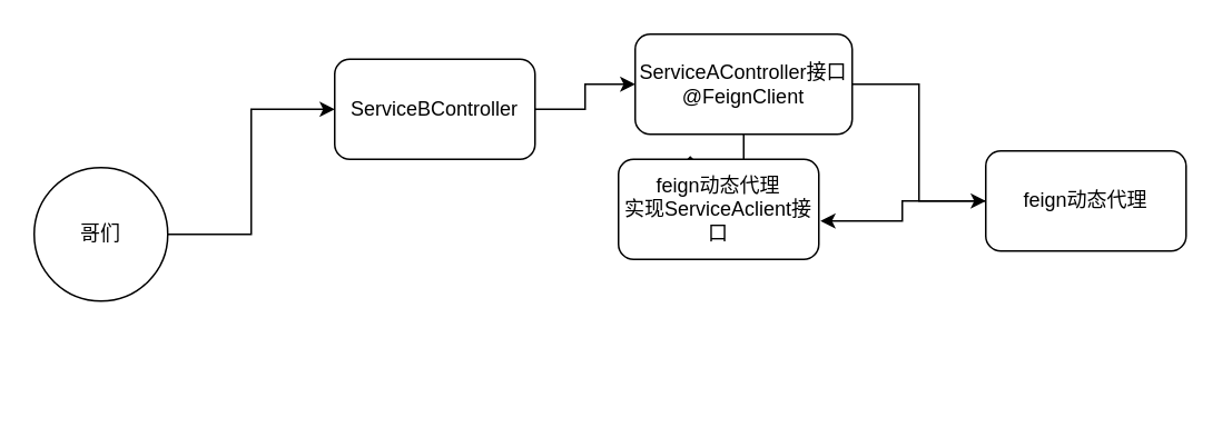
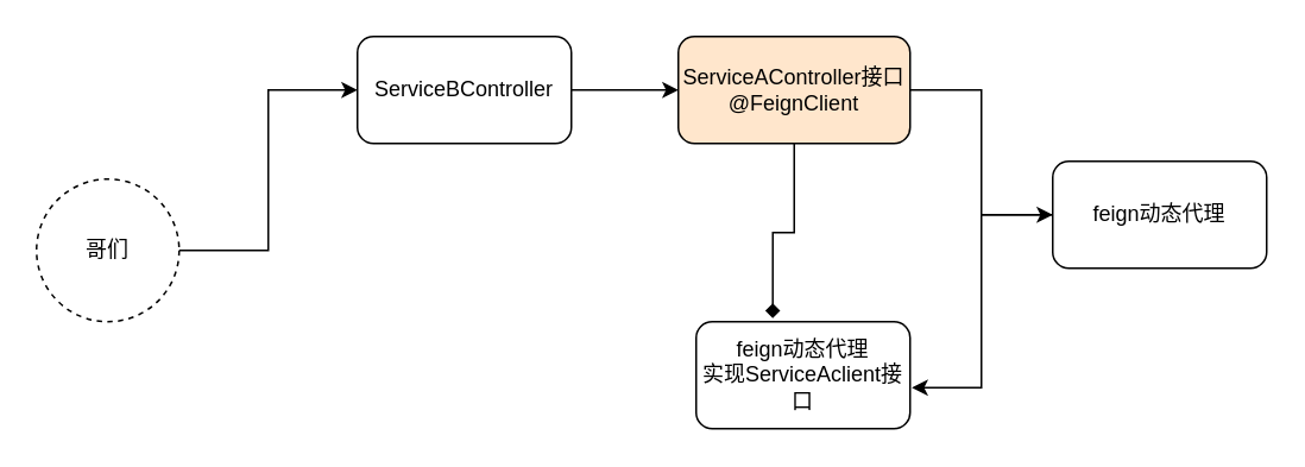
  <mxCell id="0" />
  <mxCell id="1" parent="0" />
  <mxCell id="2" style="edgeStyle=orthogonalEdgeStyle;rounded=0;orthogonalLoop=1;jettySize=auto;html=1;entryX=0;entryY=0.5;entryDx=0;entryDy=0;" parent="1" source="3" target="8" edge="1"><mxGeometry relative="1" as="geometry" /></mxCell>
- <mxCell id="3" value="ServiceBController" style="rounded=1;whiteSpace=wrap;html=1;" parent="1" vertex="1"><mxGeometry x="200" y="35" width="120" height="60" as="geometry" /></mxCell>
+ <mxCell id="3" value="ServiceBController" style="rounded=1;whiteSpace=wrap;html=1;" parent="1" vertex="1"><mxGeometry x="200" y="20" width="120" height="60" as="geometry" /></mxCell>
  <mxCell id="4" style="edgeStyle=orthogonalEdgeStyle;rounded=0;orthogonalLoop=1;jettySize=auto;html=1;entryX=0;entryY=0.5;entryDx=0;entryDy=0;" parent="1" source="5" target="3" edge="1"><mxGeometry relative="1" as="geometry" /></mxCell>
- <mxCell id="5" value="哥们" style="ellipse;whiteSpace=wrap;html=1;aspect=fixed;" parent="1" vertex="1"><mxGeometry x="20" y="100" width="80" height="80" as="geometry" /></mxCell>
+ <mxCell id="5" value="哥们" style="ellipse;whiteSpace=wrap;html=1;aspect=fixed;dashed=1;" parent="1" vertex="1"><mxGeometry x="20" y="100" width="80" height="80" as="geometry" /></mxCell>
  <mxCell id="6" style="edgeStyle=orthogonalEdgeStyle;rounded=0;orthogonalLoop=1;jettySize=auto;html=1;entryX=0.358;entryY=-0.033;entryDx=0;entryDy=0;entryPerimeter=0;endArrow=diamond;" parent="1" source="8" target="11" edge="1"><mxGeometry relative="1" as="geometry" /></mxCell>
  <mxCell id="7" style="edgeStyle=orthogonalEdgeStyle;rounded=0;orthogonalLoop=1;jettySize=auto;html=1;entryX=0;entryY=0.5;entryDx=0;entryDy=0;" parent="1" source="8" target="10" edge="1"><mxGeometry relative="1" as="geometry" /></mxCell>
- <mxCell id="8" value="&lt;span&gt;ServiceAController接口&lt;br&gt;@FeignClient&lt;br&gt;&lt;/span&gt;" style="rounded=1;whiteSpace=wrap;html=1;" parent="1" vertex="1"><mxGeometry x="380" y="20" width="130" height="60" as="geometry" /></mxCell>
+ <mxCell id="8" value="&lt;span&gt;ServiceAController接口&lt;br&gt;@FeignClient&lt;br&gt;&lt;/span&gt;" style="rounded=1;whiteSpace=wrap;html=1;fillColor=#ffe6cc;" parent="1" vertex="1"><mxGeometry x="380" y="20" width="130" height="60" as="geometry" /></mxCell>
  <mxCell id="9" style="edgeStyle=orthogonalEdgeStyle;rounded=0;orthogonalLoop=1;jettySize=auto;html=1;entryX=1.008;entryY=0.617;entryDx=0;entryDy=0;entryPerimeter=0;" parent="1" source="10" target="11" edge="1"><mxGeometry relative="1" as="geometry" /></mxCell>
  <mxCell id="10" value="feign动态代理" style="rounded=1;whiteSpace=wrap;html=1;" parent="1" vertex="1"><mxGeometry x="590" y="90" width="120" height="60" as="geometry" /></mxCell>
- <mxCell id="11" value="feign动态代理&lt;br&gt;实现ServiceAclient接口" style="rounded=1;whiteSpace=wrap;html=1;" parent="1" vertex="1"><mxGeometry x="370" y="95" width="120" height="60" as="geometry" /></mxCell>
+ <mxCell id="11" value="feign动态代理&lt;br&gt;实现ServiceAclient接口" style="rounded=1;whiteSpace=wrap;html=1;" parent="1" vertex="1"><mxGeometry x="390" y="180" width="120" height="60" as="geometry" /></mxCell>
